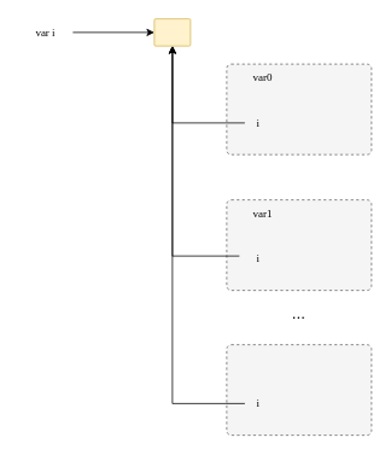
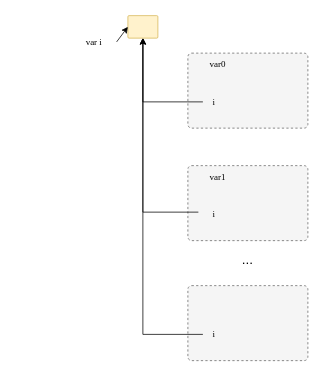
  <mxCell id="0" />
  <mxCell id="1" parent="0" />
  <mxCell id="2" value="" style="rounded=1;whiteSpace=wrap;html=1;arcSize=5;fontFamily=SF Mono;fillColor=#fff2cc;strokeColor=#d6b656;" vertex="1" parent="1"><mxGeometry x="170" y="20" width="40" height="30" as="geometry" /></mxCell>
- <mxCell id="3" value="var i" style="text;html=1;strokeColor=none;fillColor=none;align=center;verticalAlign=middle;whiteSpace=wrap;rounded=0;fontFamily=SF Mono;" vertex="1" parent="1"><mxGeometry x="20" y="20" width="60" height="30" as="geometry" /></mxCell>
+ <mxCell id="3" value="var i" style="text;html=1;strokeColor=none;fillColor=none;align=center;verticalAlign=middle;whiteSpace=wrap;rounded=0;fontFamily=SF Mono;" vertex="1" parent="1"><mxGeometry x="95" y="40" width="60" height="30" as="geometry" /></mxCell>
  <mxCell id="4" value="" style="endArrow=classic;html=1;rounded=0;exitX=1;exitY=0.5;exitDx=0;exitDy=0;entryX=0;entryY=0.5;entryDx=0;entryDy=0;" edge="1" parent="1" source="3" target="2"><mxGeometry width="50" height="50" relative="1" as="geometry"><mxPoint x="250" y="310" as="sourcePoint" /><mxPoint x="300" y="260" as="targetPoint" /></mxGeometry></mxCell>
  <mxCell id="5" value="" style="rounded=1;whiteSpace=wrap;html=1;arcSize=5;fontFamily=SF Mono;dashed=1;fillColor=#f5f5f5;fontColor=#333333;strokeColor=#666666;" vertex="1" parent="1"><mxGeometry x="250" y="70" width="160" height="100" as="geometry" /></mxCell>
  <mxCell id="6" value="var0" style="text;html=1;strokeColor=none;fillColor=none;align=center;verticalAlign=middle;whiteSpace=wrap;rounded=0;fontFamily=SF Mono;" vertex="1" parent="1"><mxGeometry x="250" y="70" width="80" height="30" as="geometry" /></mxCell>
  <mxCell id="7" value="i" style="text;html=1;strokeColor=none;fillColor=none;align=center;verticalAlign=middle;whiteSpace=wrap;rounded=0;fontFamily=SF Mono;" vertex="1" parent="1"><mxGeometry x="270" y="120" width="30" height="30" as="geometry" /></mxCell>
  <mxCell id="8" value="" style="endArrow=classic;html=1;rounded=0;exitX=0;exitY=0.5;exitDx=0;exitDy=0;entryX=0.5;entryY=1;entryDx=0;entryDy=0;" edge="1" parent="1" source="7" target="2"><mxGeometry width="50" height="50" relative="1" as="geometry"><mxPoint x="250" y="300" as="sourcePoint" /><mxPoint x="300" y="250" as="targetPoint" /><Array as="points"><mxPoint x="190" y="135" /></Array></mxGeometry></mxCell>
  <mxCell id="9" value="" style="rounded=1;whiteSpace=wrap;html=1;arcSize=5;fontFamily=SF Mono;dashed=1;fillColor=#f5f5f5;fontColor=#333333;strokeColor=#666666;" vertex="1" parent="1"><mxGeometry x="250" y="220" width="160" height="100" as="geometry" /></mxCell>
  <mxCell id="10" value="var1" style="text;html=1;strokeColor=none;fillColor=none;align=center;verticalAlign=middle;whiteSpace=wrap;rounded=0;fontFamily=SF Mono;" vertex="1" parent="1"><mxGeometry x="250" y="220" width="80" height="30" as="geometry" /></mxCell>
  <mxCell id="11" value="i" style="text;html=1;strokeColor=none;fillColor=none;align=center;verticalAlign=middle;whiteSpace=wrap;rounded=0;fontFamily=SF Mono;" vertex="1" parent="1"><mxGeometry x="270" y="270" width="30" height="30" as="geometry" /></mxCell>
  <mxCell id="12" value="" style="endArrow=classic;html=1;rounded=0;exitX=-0.2;exitY=0.4;exitDx=0;exitDy=0;entryX=0.5;entryY=1;entryDx=0;entryDy=0;exitPerimeter=0;" edge="1" parent="1" source="11" target="2"><mxGeometry width="50" height="50" relative="1" as="geometry"><mxPoint x="280" y="145" as="sourcePoint" /><mxPoint x="190" y="60" as="targetPoint" /><Array as="points"><mxPoint x="190" y="282" /></Array></mxGeometry></mxCell>
  <mxCell id="13" value="..." style="text;html=1;strokeColor=none;fillColor=none;align=center;verticalAlign=middle;whiteSpace=wrap;rounded=0;fontSize=18;" vertex="1" parent="1"><mxGeometry x="300" y="330" width="60" height="30" as="geometry" /></mxCell>
  <mxCell id="14" value="" style="rounded=1;whiteSpace=wrap;html=1;arcSize=5;fontFamily=SF Mono;dashed=1;fillColor=#f5f5f5;fontColor=#333333;strokeColor=#666666;" vertex="1" parent="1"><mxGeometry x="250" y="380" width="160" height="100" as="geometry" /></mxCell>
  <mxCell id="15" value="i" style="text;html=1;strokeColor=none;fillColor=none;align=center;verticalAlign=middle;whiteSpace=wrap;rounded=0;fontFamily=SF Mono;" vertex="1" parent="1"><mxGeometry x="270" y="430" width="30" height="30" as="geometry" /></mxCell>
  <mxCell id="16" value="" style="endArrow=classic;html=1;rounded=0;exitX=0;exitY=0.5;exitDx=0;exitDy=0;entryX=0.5;entryY=1;entryDx=0;entryDy=0;" edge="1" parent="1" source="15" target="2"><mxGeometry width="50" height="50" relative="1" as="geometry"><mxPoint x="274" y="292" as="sourcePoint" /><mxPoint x="200" y="60" as="targetPoint" /><Array as="points"><mxPoint x="190" y="445" /></Array></mxGeometry></mxCell>
